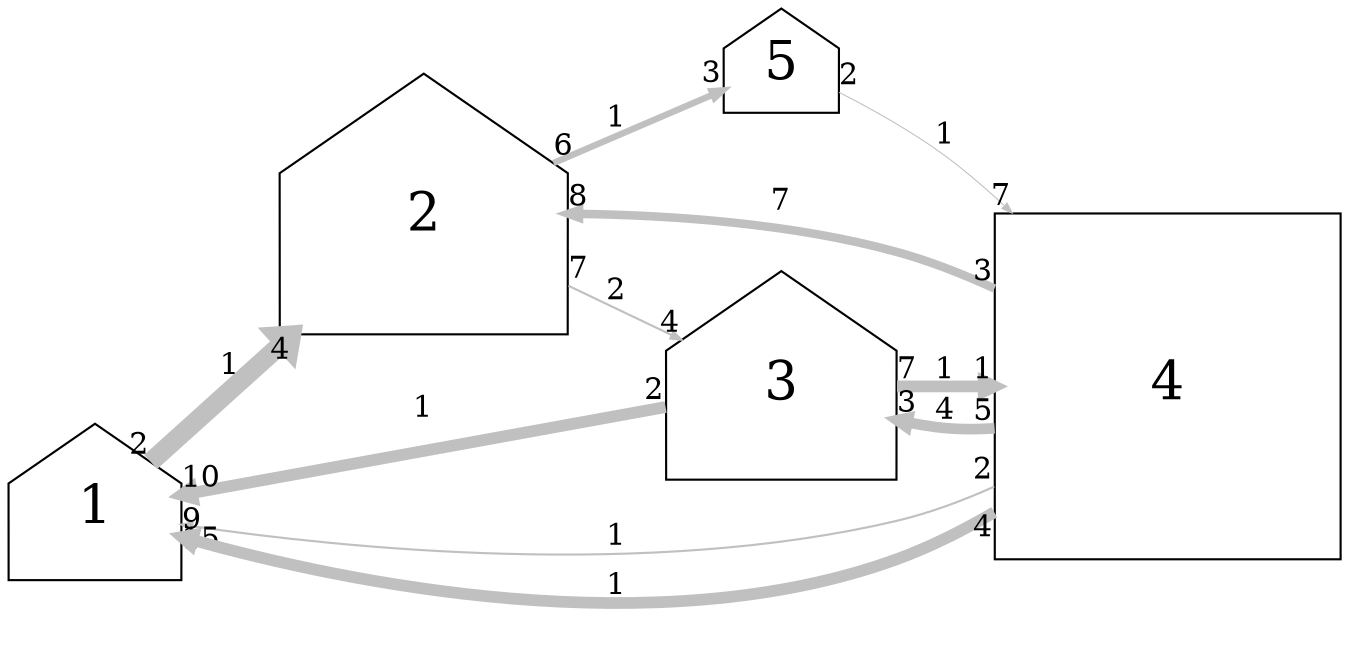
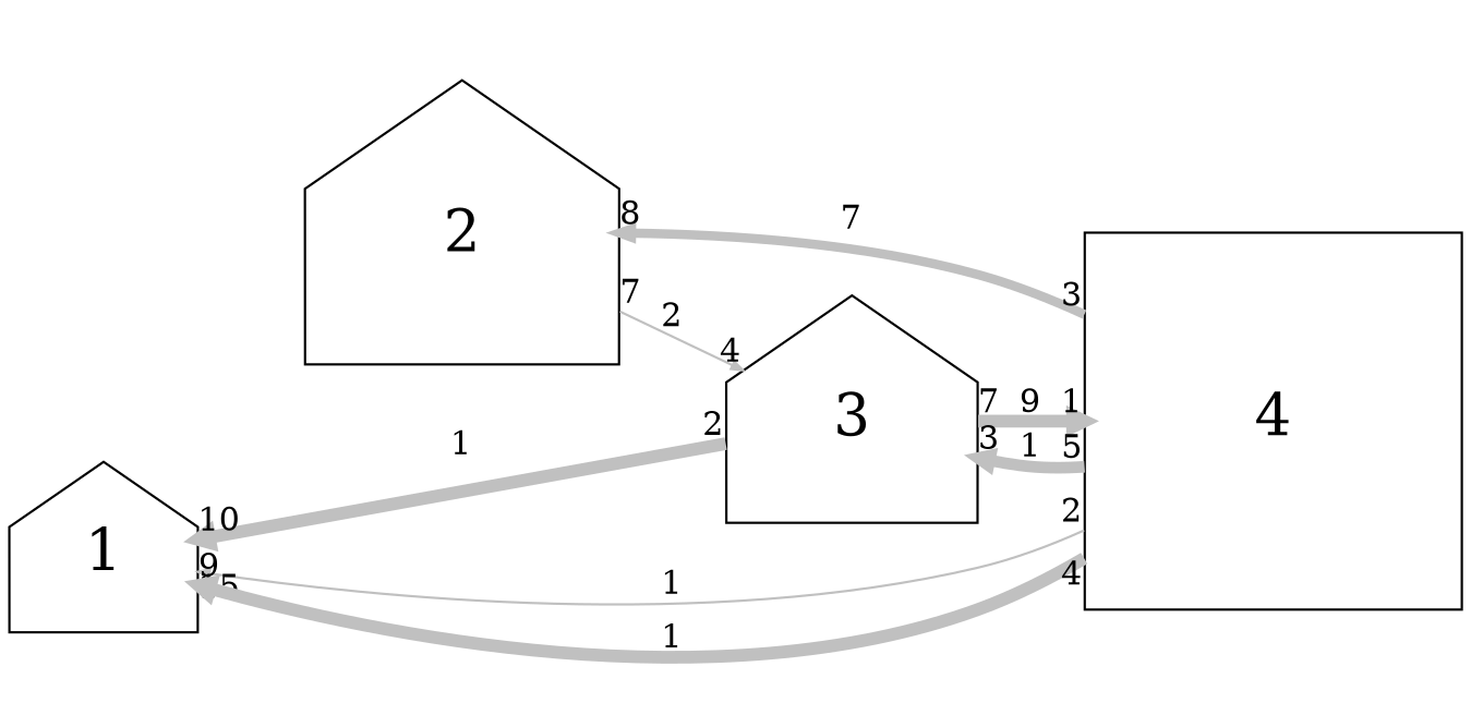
  digraph {
    rankdir=LR
    scale=1
    splines=spline
    node [fontsize=25 shape=house]
    edge [arrowsize=0.5 capacity=1 color=grey from_pd=1 headlabel=4 penwidth=5.5 pt=10 splines=true taillabel=2 to_pd=3]
    n1 [height=1.125 label=1 width=1.125]
    n2 [height=1.875 label=2 width=1.875]
    n3 [height=1.5 label=3 width=1.5]
-   n4 [height=0.75 label=5 width=0.75]
    n5 [height=2.25 label=4 shape=box width=2.25]
-   n1 -> n2 [label=1 penwidth=9.0 pt=3]
    n2 -> n3 [from_pd=6 label=2 penwidth=1.0 pt=19 taillabel=7]
-   n2 -> n4 [from_pd=5 headlabel=3 label=1 penwidth=3.0 pt=15 taillabel=6 to_pd=2]
    n3 -> n1 [headlabel=10 label=1 to_pd=9]
-   n3 -> n5 [from_pd=6 headlabel=1 label=1 taillabel=7 to_pd=0]
-   n4 -> n5 [headlabel=7 label=1 penwidth=0.5 pt=20 to_pd=6]
+   n3 -> n5 [from_pd=6 headlabel=1 label=9 taillabel=7 to_pd=0]
    n5 -> n1 [headlabel=15 label=1 penwidth=1.0 pt=19 to_pd=14]
    n5 -> n1 [from_pd=3 headlabel=9 label=1 taillabel=4 to_pd=8]
    n5 -> n2 [from_pd=2 headlabel=8 label=7 penwidth=4.0 pt=13 taillabel=3 to_pd=7]
-   n5 -> n3 [from_pd=4 headlabel=3 label=4 penwidth=5.0 pt=11 taillabel=5 to_pd=2]
+   n5 -> n3 [from_pd=4 headlabel=3 label=1 penwidth=5.0 pt=11 taillabel=5 to_pd=2]
  }
